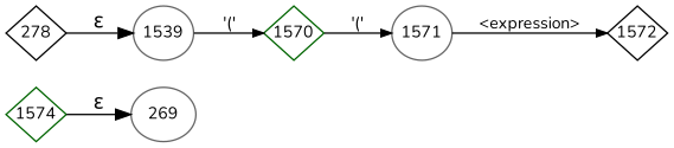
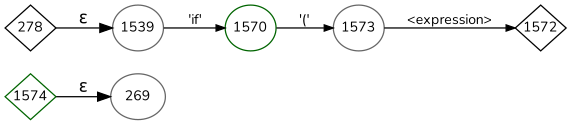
  digraph {
    fontname=Nunito
    rankdir=LR
    node [color=gray40 fixedsize=true fontname=Nunito fontsize=11 shape=ellipse peripheries=1]
    edge [arrowhead=normal arrowsize=.7 fontname=Nunito fontsize=11]
    n1 [label=269 width=.6 peripheries=""]
    n2 [label=1539 width=.55]
-   n3 [color=darkgreen label=1570 shape=diamond width=.55]
-   n4 [label=1571 width=.55]
+   n3 [color=darkgreen label=1570 width=.55]
+   n4 [label=1573 width=.55]
    n5 [color=black label=1572 shape=diamond width=.55]
    n6 [color=darkgreen label=1574 shape=diamond width=.55]
    n7 [color=black label=278 shape=diamond width=.55]
-   n2 -> n3 [label="'('"]
+   n2 -> n3 [label="'if'"]
    n3 -> n4 [label="'('"]
    n4 -> n5 [label="<expression>"]
    n6 -> n1 [label="&epsilon;" arrowhead="" arrowsize="" fontsize=""]
    n7 -> n2 [label="&epsilon;" arrowhead="" arrowsize="" fontsize=""]
  }
